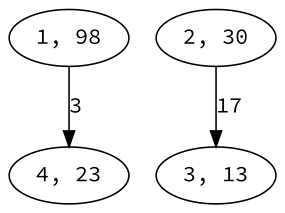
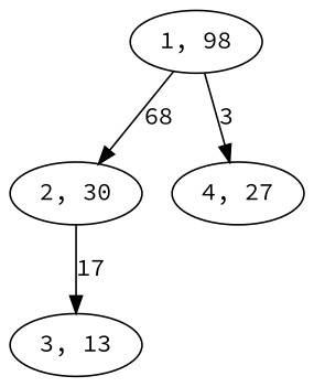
  digraph {
    fontname="Source Code Pro"
    node [fontname="Source Code Pro"]
    edge [fontname="Source Code Pro"]
    n1 [label="1, 98"]
    n2 [label="2, 30"]
-   n3 [label="4, 23"]
+   n3 [label="4, 27"]
    n4 [label="3, 13"]
+   n1 -> n2 [label=68]
    n1 -> n3 [label=3]
    n2 -> n4 [label=17]
  }
